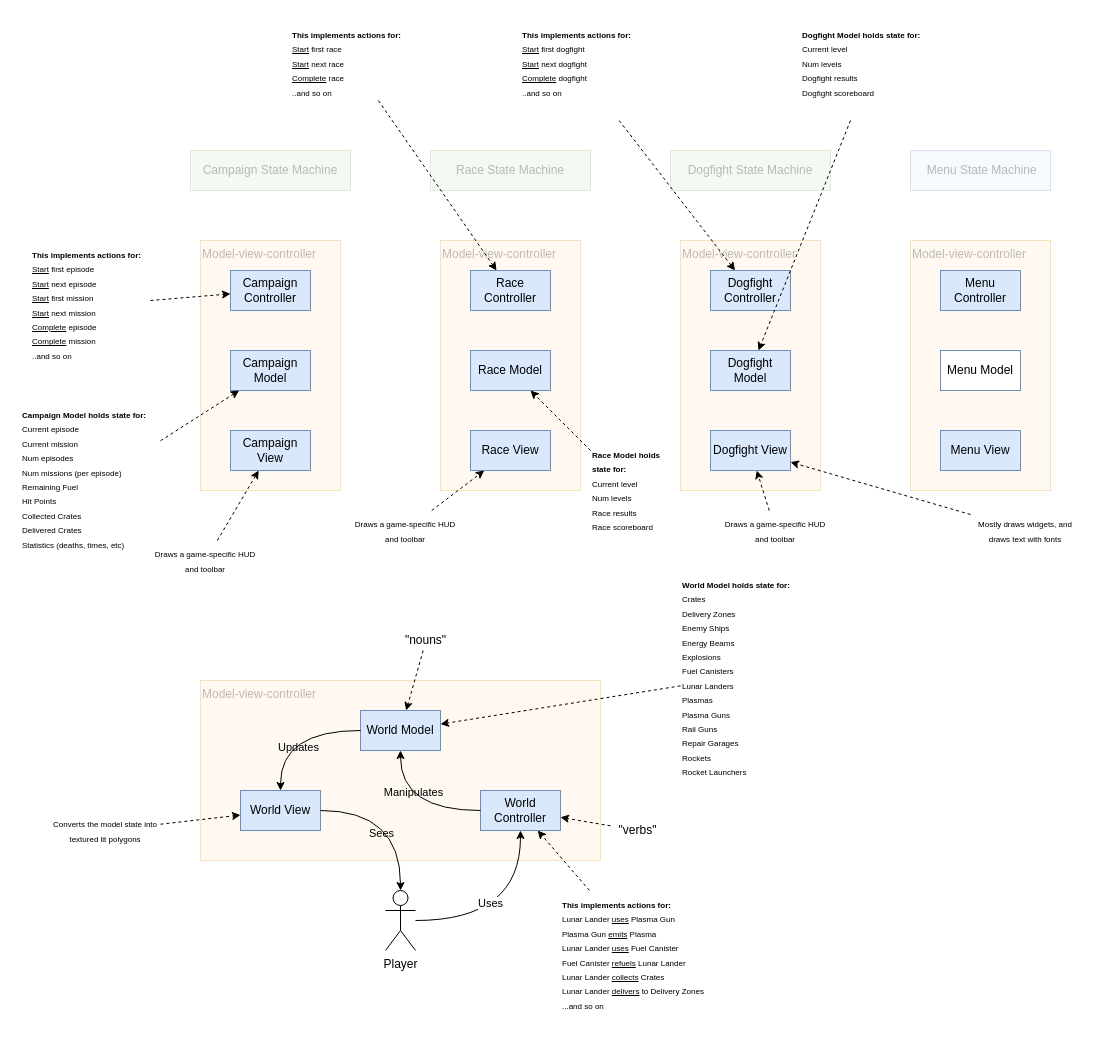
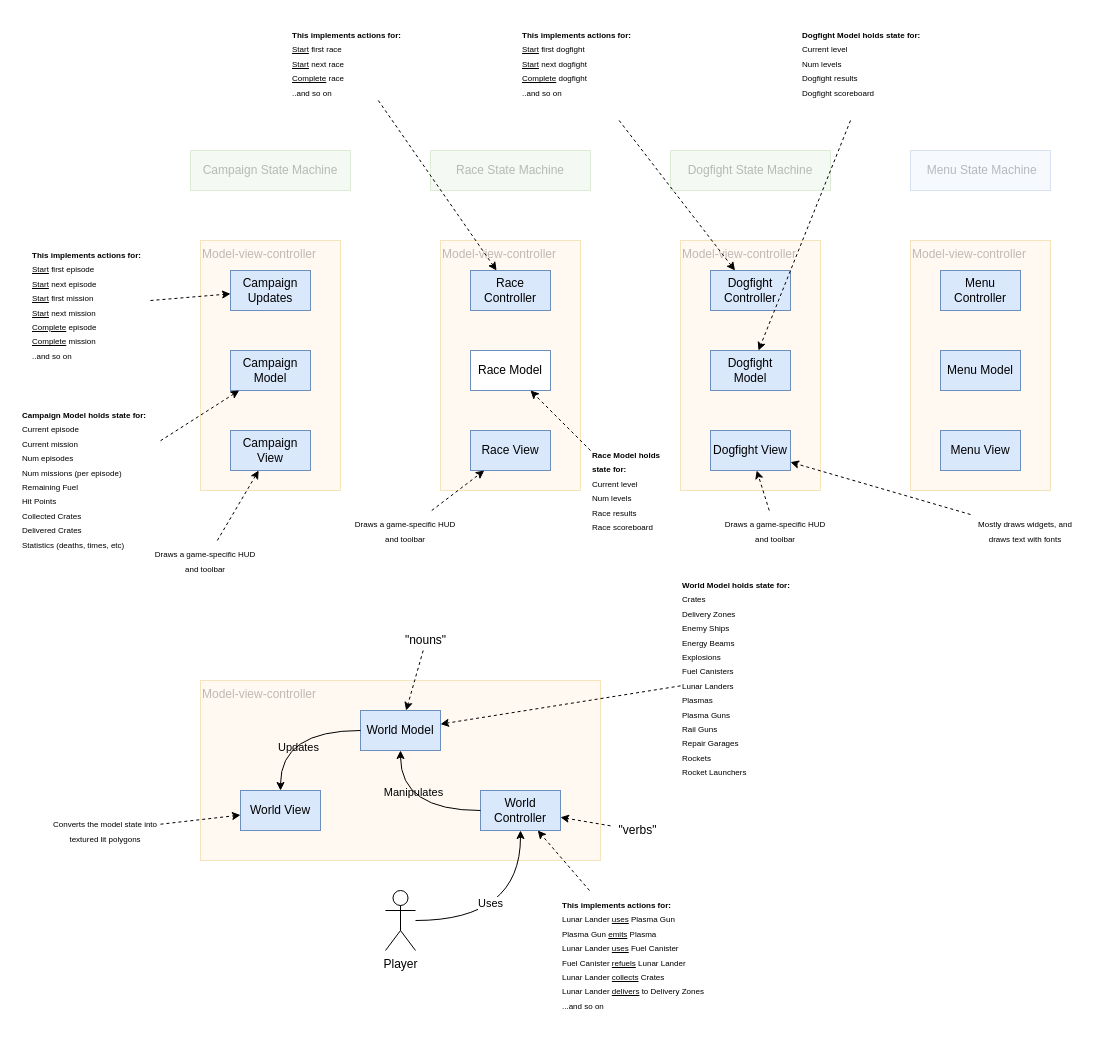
  <mxCell id="0" />
  <mxCell id="1" parent="0" />
  <mxCell id="2" value="Model-view-controller" style="rounded=0;whiteSpace=wrap;html=1;fillColor=#ffe6cc;strokeColor=#d79b00;opacity=25;textOpacity=25;align=left;verticalAlign=top;" parent="1" vertex="1"><mxGeometry x="200" y="240" width="140" height="250" as="geometry" /></mxCell>
  <mxCell id="3" value="Model-view-controller" style="rounded=0;whiteSpace=wrap;html=1;fillColor=#ffe6cc;strokeColor=#d79b00;opacity=25;textOpacity=25;align=left;verticalAlign=top;" parent="1" vertex="1"><mxGeometry x="440" y="240" width="140" height="250" as="geometry" /></mxCell>
  <mxCell id="4" value="Model-view-controller" style="rounded=0;whiteSpace=wrap;html=1;fillColor=#ffe6cc;strokeColor=#d79b00;opacity=25;textOpacity=25;align=left;verticalAlign=top;" parent="1" vertex="1"><mxGeometry x="680" y="240" width="140" height="250" as="geometry" /></mxCell>
  <mxCell id="5" value="Model-view-controller" style="rounded=0;whiteSpace=wrap;html=1;fillColor=#ffe6cc;strokeColor=#d79b00;opacity=25;textOpacity=25;align=left;verticalAlign=top;" parent="1" vertex="1"><mxGeometry x="200" y="680" width="400" height="180" as="geometry" /></mxCell>
  <mxCell id="6" value="Campaign State Machine" style="rounded=0;whiteSpace=wrap;html=1;fillColor=#d5e8d4;strokeColor=#82b366;opacity=25;textOpacity=25;" parent="1" vertex="1"><mxGeometry x="190" y="150" width="160" height="40" as="geometry" /></mxCell>
  <mxCell id="7" value="Race State Machine" style="rounded=0;whiteSpace=wrap;html=1;fillColor=#d5e8d4;strokeColor=#82b366;opacity=25;textOpacity=25;" parent="1" vertex="1"><mxGeometry x="430" y="150" width="160" height="40" as="geometry" /></mxCell>
  <mxCell id="8" value="Dogfight State Machine" style="rounded=0;whiteSpace=wrap;html=1;fillColor=#d5e8d4;strokeColor=#82b366;opacity=25;textOpacity=25;" parent="1" vertex="1"><mxGeometry x="670" y="150" width="160" height="40" as="geometry" /></mxCell>
  <mxCell id="9" value="Campaign Model" style="rounded=0;whiteSpace=wrap;html=1;fillColor=#dae8fc;strokeColor=#6c8ebf;" parent="1" vertex="1"><mxGeometry x="230" y="350" width="80" height="40" as="geometry" /></mxCell>
- <mxCell id="10" value="Campaign Controller" style="rounded=0;whiteSpace=wrap;html=1;fillColor=#dae8fc;strokeColor=#6c8ebf;" parent="1" vertex="1"><mxGeometry x="230" y="270" width="80" height="40" as="geometry" /></mxCell>
+ <mxCell id="10" value="Campaign Updates" style="rounded=0;whiteSpace=wrap;html=1;fillColor=#dae8fc;strokeColor=#6c8ebf;" parent="1" vertex="1"><mxGeometry x="230" y="270" width="80" height="40" as="geometry" /></mxCell>
  <mxCell id="11" value="Dogfight Model" style="rounded=0;whiteSpace=wrap;html=1;fillColor=#dae8fc;strokeColor=#6c8ebf;" parent="1" vertex="1"><mxGeometry x="710" y="350" width="80" height="40" as="geometry" /></mxCell>
  <mxCell id="12" value="Dogfight Controller" style="rounded=0;whiteSpace=wrap;html=1;fillColor=#dae8fc;strokeColor=#6c8ebf;" parent="1" vertex="1"><mxGeometry x="710" y="270" width="80" height="40" as="geometry" /></mxCell>
- <mxCell id="13" value="Race Model" style="rounded=0;whiteSpace=wrap;html=1;fillColor=#dae8fc;strokeColor=#6c8ebf;" parent="1" vertex="1"><mxGeometry x="470" y="350" width="80" height="40" as="geometry" /></mxCell>
+ <mxCell id="13" value="Race Model" style="rounded=0;whiteSpace=wrap;html=1;fillColor=#ffffff;strokeColor=#6c8ebf;" parent="1" vertex="1"><mxGeometry x="470" y="350" width="80" height="40" as="geometry" /></mxCell>
  <mxCell id="14" value="Race Controller" style="rounded=0;whiteSpace=wrap;html=1;fillColor=#dae8fc;strokeColor=#6c8ebf;" parent="1" vertex="1"><mxGeometry x="470" y="270" width="80" height="40" as="geometry" /></mxCell>
  <mxCell id="15" value="World Model" style="rounded=0;whiteSpace=wrap;html=1;fillColor=#dae8fc;strokeColor=#6c8ebf;" parent="1" vertex="1"><mxGeometry x="360" y="710" width="80" height="40" as="geometry" /></mxCell>
  <mxCell id="16" value="World Controller" style="rounded=0;whiteSpace=wrap;html=1;fillColor=#dae8fc;strokeColor=#6c8ebf;" parent="1" vertex="1"><mxGeometry x="480" y="790" width="80" height="40" as="geometry" /></mxCell>
  <mxCell id="17" value="World View" style="rounded=0;whiteSpace=wrap;html=1;fillColor=#dae8fc;strokeColor=#6c8ebf;" parent="1" vertex="1"><mxGeometry x="240" y="790" width="80" height="40" as="geometry" /></mxCell>
  <mxCell id="18" value="Player" style="shape=umlActor;verticalLabelPosition=bottom;verticalAlign=top;html=1;outlineConnect=0;fillColor=#FFFFFF;" parent="1" vertex="1"><mxGeometry x="385" y="890" width="30" height="60" as="geometry" /></mxCell>
  <mxCell id="19" value="" style="endArrow=classic;html=1;edgeStyle=orthogonalEdgeStyle;curved=1;" parent="1" source="18" target="16" edge="1"><mxGeometry width="50" height="50" relative="1" as="geometry"><mxPoint x="550" y="980" as="sourcePoint" /><mxPoint x="600" y="930" as="targetPoint" /></mxGeometry></mxCell>
  <mxCell id="20" value="Uses" style="edgeLabel;html=1;align=center;verticalAlign=middle;resizable=0;points=[];" parent="19" vertex="1" connectable="0"><mxGeometry x="-0.239" y="18" relative="1" as="geometry"><mxPoint as="offset" /></mxGeometry></mxCell>
  <mxCell id="21" value="" style="endArrow=classic;html=1;edgeStyle=orthogonalEdgeStyle;curved=1;" parent="1" source="15" target="17" edge="1"><mxGeometry width="50" height="50" relative="1" as="geometry"><mxPoint x="425" y="901.25" as="sourcePoint" /><mxPoint x="474" y="840" as="targetPoint" /></mxGeometry></mxCell>
  <mxCell id="22" value="Updates" style="edgeLabel;html=1;align=center;verticalAlign=middle;resizable=0;points=[];labelBackgroundColor=none;" parent="21" vertex="1" connectable="0"><mxGeometry x="-0.107" y="16" relative="1" as="geometry"><mxPoint as="offset" /></mxGeometry></mxCell>
  <mxCell id="23" value="" style="endArrow=classic;html=1;edgeStyle=orthogonalEdgeStyle;curved=1;" parent="1" source="16" target="15" edge="1"><mxGeometry width="50" height="50" relative="1" as="geometry"><mxPoint x="435" y="911.25" as="sourcePoint" /><mxPoint x="484" y="850" as="targetPoint" /></mxGeometry></mxCell>
  <mxCell id="24" value="Manipulates" style="edgeLabel;html=1;align=center;verticalAlign=middle;resizable=0;points=[];labelBackgroundColor=none;" parent="23" vertex="1" connectable="0"><mxGeometry x="0.417" y="-12" relative="1" as="geometry"><mxPoint as="offset" /></mxGeometry></mxCell>
- <mxCell id="25" value="" style="endArrow=classic;html=1;edgeStyle=orthogonalEdgeStyle;curved=1;" parent="1" source="17" target="18" edge="1"><mxGeometry width="50" height="50" relative="1" as="geometry"><mxPoint x="390" y="760" as="sourcePoint" /><mxPoint x="350" y="800" as="targetPoint" /></mxGeometry></mxCell>
- <mxCell id="26" value="Sees" style="edgeLabel;html=1;align=center;verticalAlign=middle;resizable=0;points=[];labelBackgroundColor=none;" parent="25" vertex="1" connectable="0"><mxGeometry x="0.271" y="-20" relative="1" as="geometry"><mxPoint as="offset" /></mxGeometry></mxCell>
  <mxCell id="27" value="&lt;font style=&quot;font-size: 8px&quot;&gt;&lt;b&gt;World Model holds state for:&lt;/b&gt;&lt;br&gt;Crates&lt;br&gt;Delivery Zones&lt;br&gt;Enemy Ships&lt;br&gt;Energy Beams&lt;br&gt;Explosions&lt;br&gt;Fuel Canisters&lt;br&gt;Lunar Landers&lt;br&gt;Plasmas&lt;br&gt;Plasma Guns&lt;br&gt;Rail Guns&lt;br&gt;Repair Garages&lt;br&gt;Rockets&lt;br&gt;Rocket Launchers&lt;/font&gt;" style="text;html=1;strokeColor=none;fillColor=none;align=left;verticalAlign=top;whiteSpace=wrap;rounded=0;" parent="1" vertex="1"><mxGeometry x="680" y="570" width="130" height="210" as="geometry" /></mxCell>
  <mxCell id="28" value="" style="endArrow=classic;html=1;dashed=1;" parent="1" source="27" target="15" edge="1"><mxGeometry width="50" height="50" relative="1" as="geometry"><mxPoint x="560" y="650" as="sourcePoint" /><mxPoint x="610" y="600" as="targetPoint" /></mxGeometry></mxCell>
  <mxCell id="29" value="&quot;nouns&quot;" style="text;html=1;strokeColor=none;fillColor=none;align=center;verticalAlign=middle;whiteSpace=wrap;rounded=0;" parent="1" vertex="1"><mxGeometry x="398" y="630" width="55" height="20" as="geometry" /></mxCell>
  <mxCell id="30" value="" style="endArrow=classic;html=1;dashed=1;" parent="1" source="29" target="15" edge="1"><mxGeometry width="50" height="50" relative="1" as="geometry"><mxPoint x="690" y="695.362" as="sourcePoint" /><mxPoint x="450" y="733.623" as="targetPoint" /></mxGeometry></mxCell>
  <mxCell id="31" value="&quot;verbs&quot;" style="text;html=1;strokeColor=none;fillColor=none;align=center;verticalAlign=middle;whiteSpace=wrap;rounded=0;" parent="1" vertex="1"><mxGeometry x="610" y="820" width="55" height="20" as="geometry" /></mxCell>
  <mxCell id="32" value="" style="endArrow=classic;html=1;dashed=1;" parent="1" source="31" target="16" edge="1"><mxGeometry width="50" height="50" relative="1" as="geometry"><mxPoint x="432.667" y="660" as="sourcePoint" /><mxPoint x="415.667" y="720" as="targetPoint" /></mxGeometry></mxCell>
  <mxCell id="33" value="&lt;font style=&quot;font-size: 8px&quot;&gt;&lt;b&gt;This implements actions for:&lt;/b&gt;&lt;br&gt;Lunar Lander &lt;u&gt;uses&lt;/u&gt; Plasma Gun&lt;br&gt;Plasma Gun &lt;u&gt;emits&lt;/u&gt; Plasma&lt;br&gt;Lunar Lander &lt;u&gt;uses&lt;/u&gt; Fuel Canister&lt;br&gt;Fuel Canister &lt;u&gt;refuels&lt;/u&gt; Lunar Lander&lt;br&gt;Lunar Lander &lt;u&gt;collects&lt;/u&gt; Crates&lt;br&gt;Lunar Lander &lt;u&gt;delivers&lt;/u&gt;&amp;nbsp;to Delivery Zones&lt;br&gt;...and so on&lt;br&gt;&lt;/font&gt;" style="text;html=1;strokeColor=none;fillColor=none;align=left;verticalAlign=top;whiteSpace=wrap;rounded=0;" parent="1" vertex="1"><mxGeometry x="560" y="890" width="170" height="130" as="geometry" /></mxCell>
  <mxCell id="34" value="" style="endArrow=classic;html=1;dashed=1;" parent="1" source="33" target="16" edge="1"><mxGeometry width="50" height="50" relative="1" as="geometry"><mxPoint x="690" y="695.362" as="sourcePoint" /><mxPoint x="450" y="733.623" as="targetPoint" /></mxGeometry></mxCell>
  <mxCell id="35" value="&lt;font style=&quot;font-size: 8px&quot;&gt;Converts the model state into textured lit polygons&lt;/font&gt;" style="text;html=1;strokeColor=none;fillColor=none;align=center;verticalAlign=middle;whiteSpace=wrap;rounded=0;" parent="1" vertex="1"><mxGeometry x="50" y="810" width="110" height="40" as="geometry" /></mxCell>
  <mxCell id="36" value="" style="endArrow=classic;html=1;dashed=1;" parent="1" source="35" target="17" edge="1"><mxGeometry width="50" height="50" relative="1" as="geometry"><mxPoint x="607.241" y="900" as="sourcePoint" /><mxPoint x="549.31" y="840" as="targetPoint" /></mxGeometry></mxCell>
  <mxCell id="37" value="&lt;font style=&quot;font-size: 8px&quot;&gt;&lt;b&gt;Campaign Model holds state for:&lt;/b&gt;&lt;br&gt;Current episode&lt;br&gt;Current mission&lt;br&gt;Num&amp;nbsp;episodes&lt;br&gt;Num missions (per episode)&lt;br&gt;Remaining Fuel&lt;br&gt;Hit Points&lt;br&gt;Collected Crates&lt;br&gt;Delivered Crates&lt;br&gt;Statistics (deaths, times, etc)&lt;br&gt;&lt;/font&gt;" style="text;html=1;strokeColor=none;fillColor=none;align=left;verticalAlign=top;whiteSpace=wrap;rounded=0;" parent="1" vertex="1"><mxGeometry x="20" y="400" width="140" height="170" as="geometry" /></mxCell>
  <mxCell id="38" value="" style="endArrow=classic;html=1;dashed=1;" parent="1" source="37" target="9" edge="1"><mxGeometry width="50" height="50" relative="1" as="geometry"><mxPoint x="542.667" y="560" as="sourcePoint" /><mxPoint x="525.667" y="620" as="targetPoint" /></mxGeometry></mxCell>
  <mxCell id="39" value="" style="endArrow=classic;html=1;dashed=1;" parent="1" source="40" target="13" edge="1"><mxGeometry width="50" height="50" relative="1" as="geometry"><mxPoint x="770.667" y="560" as="sourcePoint" /><mxPoint x="488" y="390" as="targetPoint" /></mxGeometry></mxCell>
  <mxCell id="40" value="&lt;font style=&quot;font-size: 8px&quot;&gt;&lt;b&gt;Race Model holds state for:&lt;/b&gt;&lt;br&gt;Current level&lt;br&gt;Num levels&lt;br&gt;Race results&lt;br&gt;Race scoreboard&lt;br&gt;&lt;/font&gt;" style="text;html=1;strokeColor=none;fillColor=none;align=left;verticalAlign=top;whiteSpace=wrap;rounded=0;" parent="1" vertex="1"><mxGeometry x="590" y="440" width="80" height="100" as="geometry" /></mxCell>
  <mxCell id="41" value="&lt;font style=&quot;font-size: 8px&quot;&gt;&lt;b&gt;Dogfight Model holds state for:&lt;/b&gt;&lt;br&gt;Current level&lt;br&gt;Num levels&lt;br&gt;Dogfight results&lt;br&gt;Dogfight scoreboard&lt;br&gt;&lt;/font&gt;" style="text;html=1;strokeColor=none;fillColor=none;align=left;verticalAlign=top;whiteSpace=wrap;rounded=0;" parent="1" vertex="1"><mxGeometry x="800" y="20" width="140" height="100" as="geometry" /></mxCell>
  <mxCell id="42" value="&lt;font style=&quot;font-size: 8px&quot;&gt;&lt;b&gt;This implements actions for:&lt;/b&gt;&lt;br&gt;&lt;u&gt;Start&lt;/u&gt; first episode&lt;br&gt;&lt;u&gt;Start&lt;/u&gt; next episode&lt;br&gt;&lt;u&gt;Start&lt;/u&gt; first mission&lt;br&gt;&lt;u&gt;Start&lt;/u&gt; next mission&lt;br&gt;&lt;u&gt;Complete&lt;/u&gt; episode&lt;br&gt;&lt;u&gt;Complete&lt;/u&gt; mission&lt;br&gt;..and so on&lt;br&gt;&lt;/font&gt;" style="text;html=1;strokeColor=none;fillColor=none;align=left;verticalAlign=top;whiteSpace=wrap;rounded=0;" parent="1" vertex="1"><mxGeometry x="30" y="240" width="120" height="130" as="geometry" /></mxCell>
  <mxCell id="43" value="" style="endArrow=classic;html=1;dashed=1;" parent="1" source="42" target="10" edge="1"><mxGeometry width="50" height="50" relative="1" as="geometry"><mxPoint x="150" y="355" as="sourcePoint" /><mxPoint x="175" y="305" as="targetPoint" /></mxGeometry></mxCell>
  <mxCell id="44" value="&lt;font style=&quot;font-size: 8px&quot;&gt;&lt;b&gt;This implements actions for:&lt;/b&gt;&lt;br&gt;&lt;u&gt;Start&lt;/u&gt; first race&lt;br&gt;&lt;u&gt;Start&lt;/u&gt; next race&lt;br&gt;&lt;u&gt;Complete&lt;/u&gt;&amp;nbsp;race&lt;br&gt;..and so on&lt;br&gt;&lt;/font&gt;" style="text;html=1;strokeColor=none;fillColor=none;align=left;verticalAlign=top;whiteSpace=wrap;rounded=0;" parent="1" vertex="1"><mxGeometry x="290" y="20" width="120" height="80" as="geometry" /></mxCell>
  <mxCell id="45" value="&lt;font style=&quot;font-size: 8px&quot;&gt;&lt;b&gt;This implements actions for:&lt;/b&gt;&lt;br&gt;&lt;u&gt;Start&lt;/u&gt; first dogfight&lt;br&gt;&lt;u&gt;Start&lt;/u&gt; next dogfight&lt;br&gt;&lt;u&gt;Complete&lt;/u&gt;&amp;nbsp;dogfight&lt;br&gt;..and so on&lt;br&gt;&lt;/font&gt;" style="text;html=1;strokeColor=none;fillColor=none;align=left;verticalAlign=top;whiteSpace=wrap;rounded=0;" parent="1" vertex="1"><mxGeometry x="520" y="20" width="120" height="100" as="geometry" /></mxCell>
  <mxCell id="46" value="" style="endArrow=classic;html=1;dashed=1;" parent="1" source="44" target="14" edge="1"><mxGeometry width="50" height="50" relative="1" as="geometry"><mxPoint x="160" y="310" as="sourcePoint" /><mxPoint x="240" y="303.333" as="targetPoint" /></mxGeometry></mxCell>
  <mxCell id="47" value="" style="endArrow=classic;html=1;dashed=1;" parent="1" source="45" target="12" edge="1"><mxGeometry width="50" height="50" relative="1" as="geometry"><mxPoint x="400.784" y="110" as="sourcePoint" /><mxPoint x="507.451" y="280" as="targetPoint" /></mxGeometry></mxCell>
  <mxCell id="48" value="Campaign View" style="rounded=0;whiteSpace=wrap;html=1;fillColor=#dae8fc;strokeColor=#6c8ebf;" parent="1" vertex="1"><mxGeometry x="230" y="430" width="80" height="40" as="geometry" /></mxCell>
  <mxCell id="49" value="&lt;font style=&quot;font-size: 8px&quot;&gt;Draws a game-specific HUD and toolbar&lt;/font&gt;" style="text;html=1;strokeColor=none;fillColor=none;align=center;verticalAlign=middle;whiteSpace=wrap;rounded=0;" parent="1" vertex="1"><mxGeometry x="150" y="540" width="110" height="40" as="geometry" /></mxCell>
  <mxCell id="50" value="" style="endArrow=classic;html=1;dashed=1;" parent="1" source="49" target="48" edge="1"><mxGeometry width="50" height="50" relative="1" as="geometry"><mxPoint x="170" y="428.889" as="sourcePoint" /><mxPoint x="240" y="397.778" as="targetPoint" /></mxGeometry></mxCell>
  <mxCell id="51" value="Race View" style="rounded=0;whiteSpace=wrap;html=1;fillColor=#dae8fc;strokeColor=#6c8ebf;" parent="1" vertex="1"><mxGeometry x="470" y="430" width="80" height="40" as="geometry" /></mxCell>
  <mxCell id="52" value="Dogfight View" style="rounded=0;whiteSpace=wrap;html=1;fillColor=#dae8fc;strokeColor=#6c8ebf;" parent="1" vertex="1"><mxGeometry x="710" y="430" width="80" height="40" as="geometry" /></mxCell>
  <mxCell id="53" value="&lt;font style=&quot;font-size: 8px&quot;&gt;Draws a game-specific HUD and toolbar&lt;/font&gt;" style="text;html=1;strokeColor=none;fillColor=none;align=center;verticalAlign=middle;whiteSpace=wrap;rounded=0;" parent="1" vertex="1"><mxGeometry x="350" y="510" width="110" height="40" as="geometry" /></mxCell>
  <mxCell id="54" value="" style="endArrow=classic;html=1;dashed=1;" parent="1" source="53" target="51" edge="1"><mxGeometry width="50" height="50" relative="1" as="geometry"><mxPoint x="410" y="428.889" as="sourcePoint" /><mxPoint x="470" y="469.394" as="targetPoint" /></mxGeometry></mxCell>
  <mxCell id="55" value="&lt;font style=&quot;font-size: 8px&quot;&gt;Draws a game-specific HUD and toolbar&lt;/font&gt;" style="text;html=1;strokeColor=none;fillColor=none;align=center;verticalAlign=middle;whiteSpace=wrap;rounded=0;" parent="1" vertex="1"><mxGeometry x="720" y="510" width="110" height="40" as="geometry" /></mxCell>
  <mxCell id="56" value="" style="endArrow=classic;html=1;dashed=1;" parent="1" source="55" target="52" edge="1"><mxGeometry width="50" height="50" relative="1" as="geometry"><mxPoint x="900" y="428.889" as="sourcePoint" /><mxPoint x="960" y="469.394" as="targetPoint" /></mxGeometry></mxCell>
  <mxCell id="57" value="Model-view-controller" style="rounded=0;whiteSpace=wrap;html=1;fillColor=#ffe6cc;strokeColor=#d79b00;opacity=25;textOpacity=25;align=left;verticalAlign=top;" parent="1" vertex="1"><mxGeometry x="910" y="240" width="140" height="250" as="geometry" /></mxCell>
- <mxCell id="58" value="Menu Model" style="rounded=0;whiteSpace=wrap;html=1;fillColor=#ffffff;strokeColor=#6c8ebf;" parent="1" vertex="1"><mxGeometry x="940" y="350" width="80" height="40" as="geometry" /></mxCell>
+ <mxCell id="58" value="Menu Model" style="rounded=0;whiteSpace=wrap;html=1;fillColor=#dae8fc;strokeColor=#6c8ebf;" parent="1" vertex="1"><mxGeometry x="940" y="350" width="80" height="40" as="geometry" /></mxCell>
  <mxCell id="59" value="Menu Controller" style="rounded=0;whiteSpace=wrap;html=1;fillColor=#dae8fc;strokeColor=#6c8ebf;" parent="1" vertex="1"><mxGeometry x="940" y="270" width="80" height="40" as="geometry" /></mxCell>
  <mxCell id="60" value="Menu View" style="rounded=0;whiteSpace=wrap;html=1;fillColor=#dae8fc;strokeColor=#6c8ebf;" parent="1" vertex="1"><mxGeometry x="940" y="430" width="80" height="40" as="geometry" /></mxCell>
  <mxCell id="61" value="" style="endArrow=classic;html=1;dashed=1;" parent="1" source="64" target="52" edge="1"><mxGeometry width="50" height="50" relative="1" as="geometry"><mxPoint x="997.857" y="500" as="sourcePoint" /><mxPoint x="1190" y="469.394" as="targetPoint" /></mxGeometry></mxCell>
  <mxCell id="62" value="" style="endArrow=classic;html=1;dashed=1;" parent="1" source="41" target="11" edge="1"><mxGeometry width="50" height="50" relative="1" as="geometry"><mxPoint x="628.636" y="130" as="sourcePoint" /><mxPoint x="744.545" y="280" as="targetPoint" /></mxGeometry></mxCell>
  <mxCell id="63" value="&amp;nbsp;Menu State Machine" style="rounded=0;whiteSpace=wrap;html=1;fillColor=#dae8fc;strokeColor=#6c8ebf;opacity=25;textOpacity=25;" parent="1" vertex="1"><mxGeometry x="910" y="150" width="140" height="40" as="geometry" /></mxCell>
  <mxCell id="64" value="&lt;font style=&quot;font-size: 8px&quot;&gt;Mostly draws widgets, and draws text with fonts&lt;/font&gt;" style="text;html=1;strokeColor=none;fillColor=none;align=center;verticalAlign=middle;whiteSpace=wrap;rounded=0;" parent="1" vertex="1"><mxGeometry x="970" y="510" width="110" height="40" as="geometry" /></mxCell>
